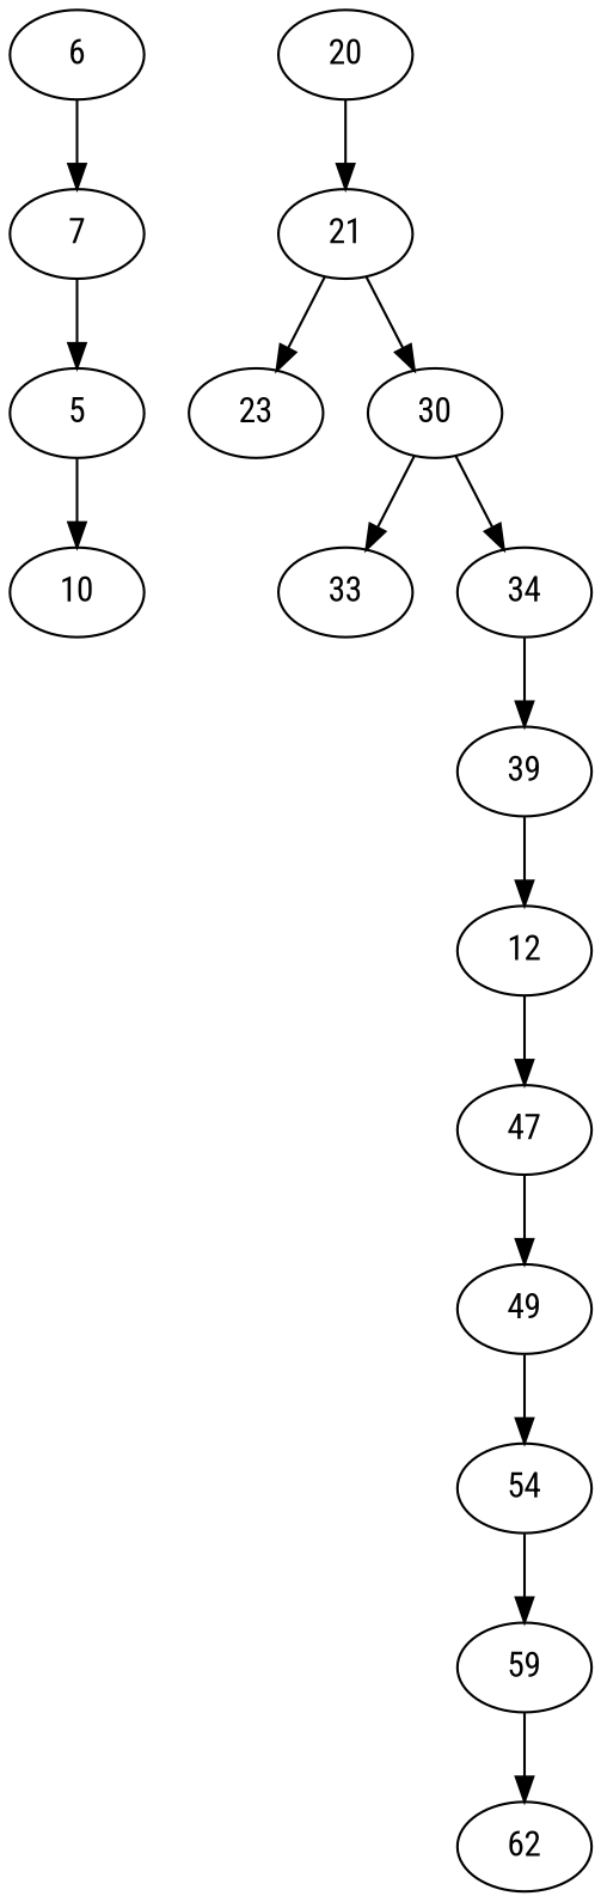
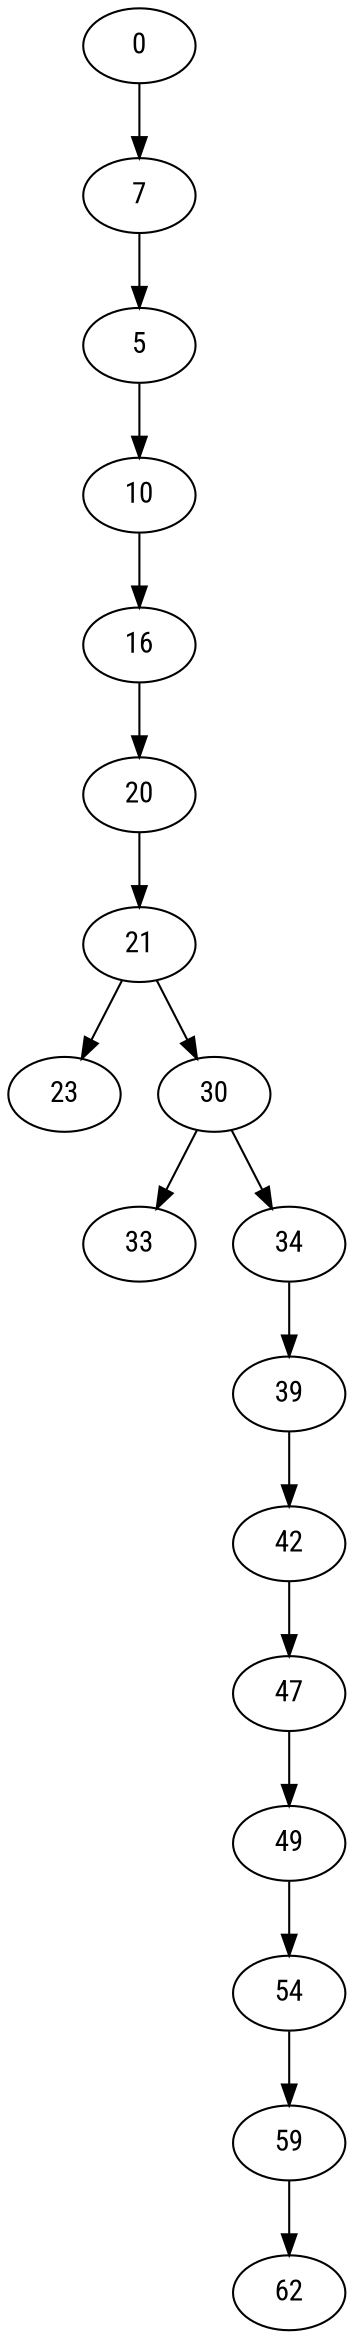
  digraph {
    fontname="Roboto Condensed"
    node [fontname="Roboto Condensed"]
    edge [fontname="Roboto Condensed"]
    n1 [label=7]
-   0 [label=6]
+   0
    5
    10
+   16
    20
    21
    23
    30
    33
    34
    39
-   42 [label=12]
+   42
    47
    49
    54
    59
    62
    n1 -> 5
    0 -> n1
    5 -> 10
+   10 -> 16
+   16 -> 20
    20 -> 21
    21 -> 23
    21 -> 30
    30 -> 33
    30 -> 34
    34 -> 39
    39 -> 42
    42 -> 47
    47 -> 49
    49 -> 54
    54 -> 59
    59 -> 62
  }
